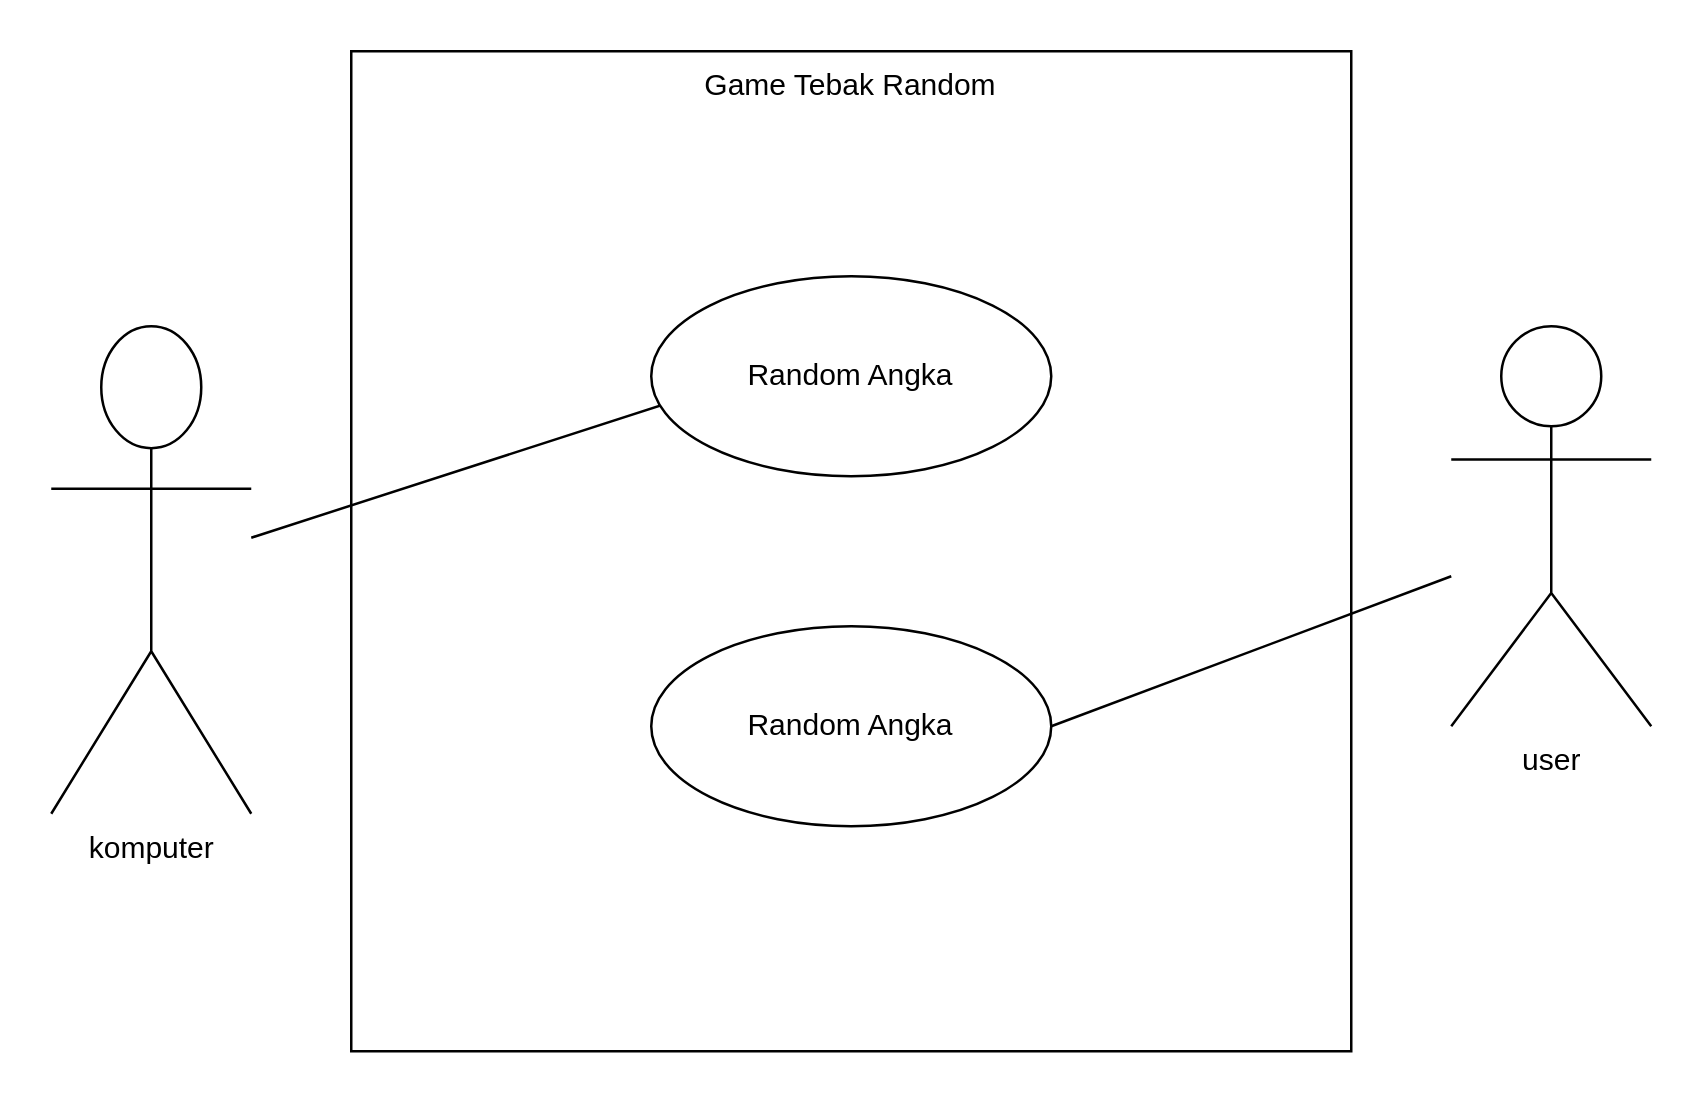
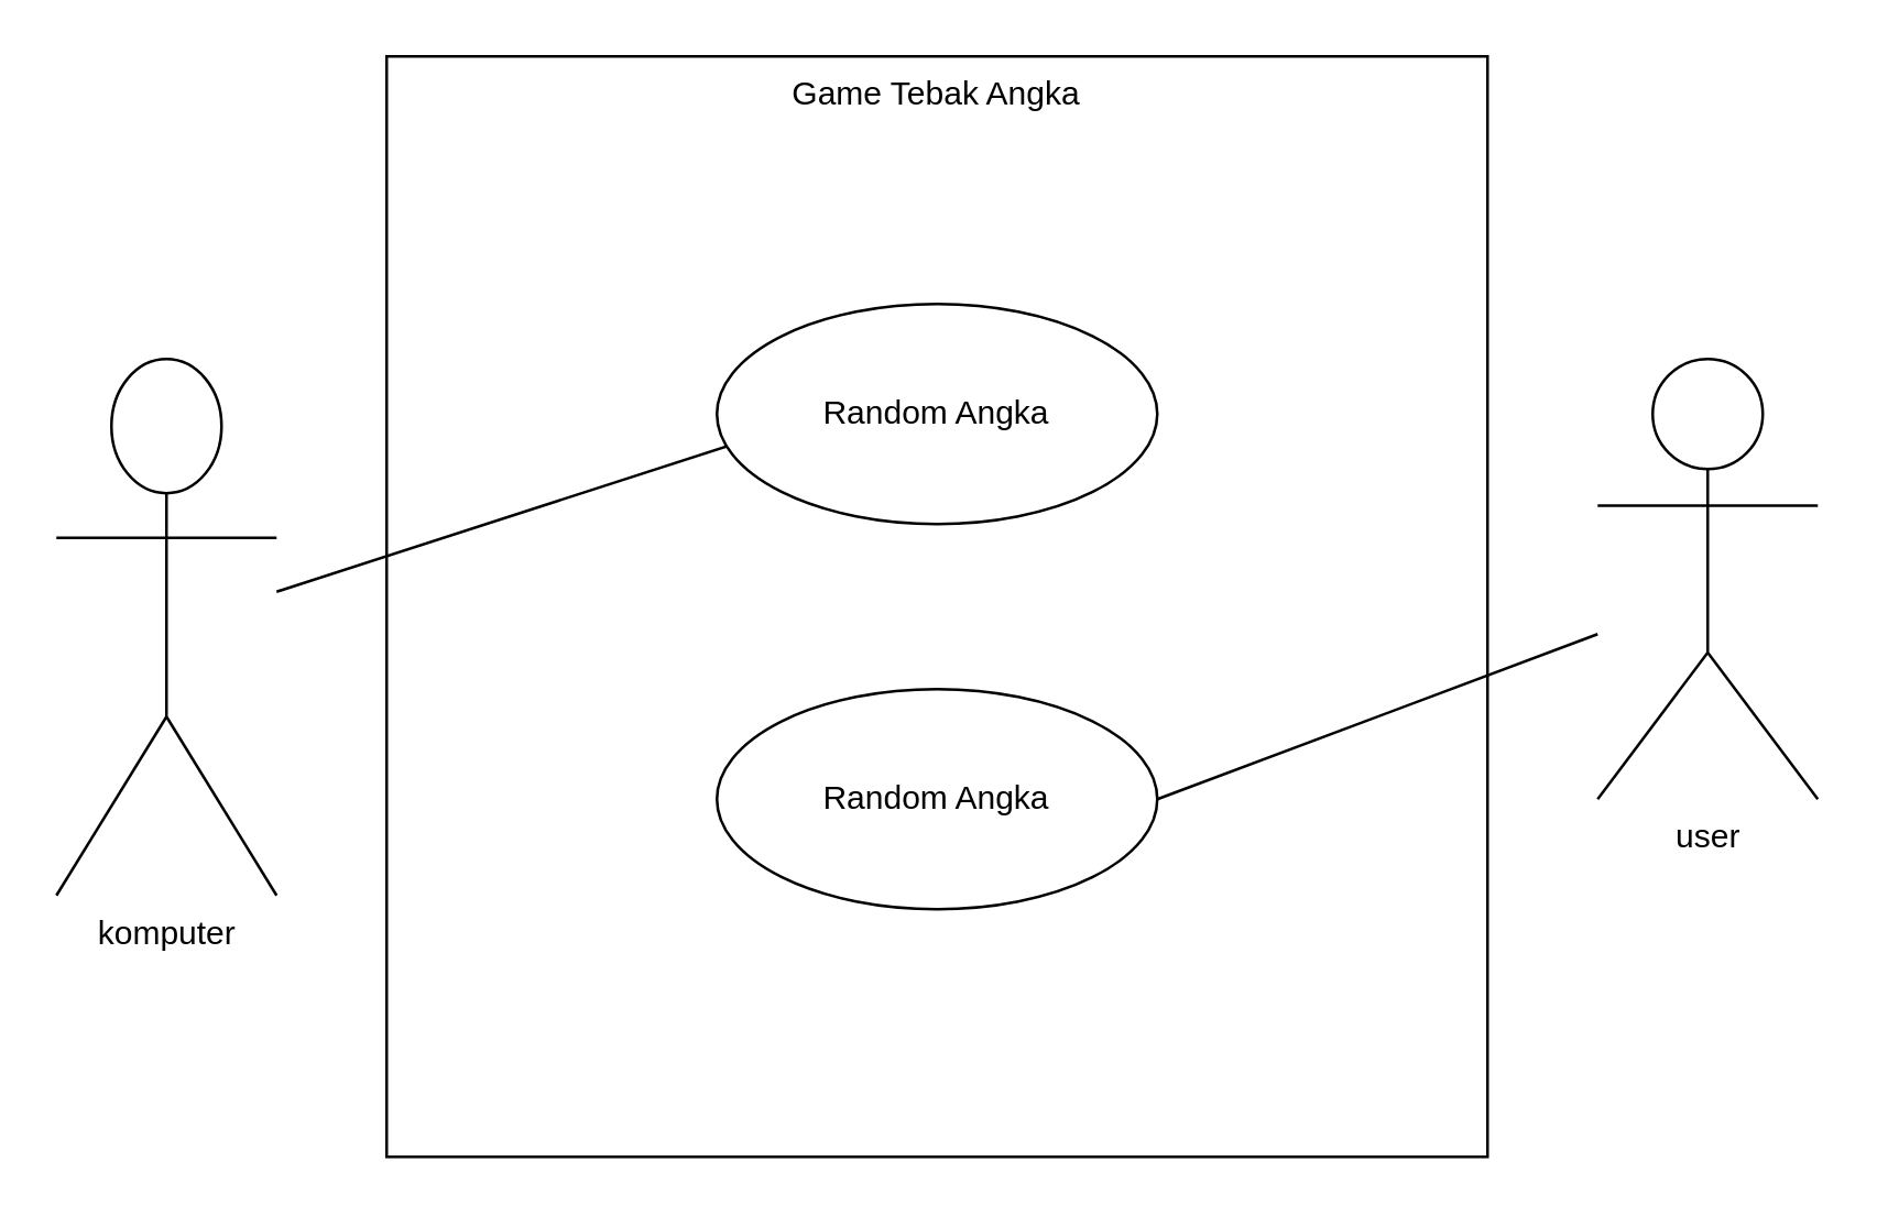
  <mxCell id="0" />
  <mxCell id="1" parent="0" />
  <mxCell id="2" value="&lt;font style=&quot;vertical-align: inherit;&quot;&gt;&lt;font style=&quot;vertical-align: inherit;&quot;&gt;komputer&lt;br&gt;&lt;br&gt;&lt;/font&gt;&lt;/font&gt;" style="shape=umlActor;verticalLabelPosition=bottom;verticalAlign=top;html=1;outlineConnect=0;" vertex="1" parent="1"><mxGeometry x="20" y="130" width="80" height="195" as="geometry" /></mxCell>
- <mxCell id="3" value="&lt;font style=&quot;vertical-align: inherit;&quot;&gt;&lt;font style=&quot;vertical-align: inherit;&quot;&gt;Game Tebak Random&lt;br&gt;&lt;/font&gt;&lt;/font&gt;" style="whiteSpace=wrap;html=1;aspect=fixed;horizontal=1;verticalAlign=top;" vertex="1" parent="1"><mxGeometry x="140" y="20" width="400" height="400" as="geometry" /></mxCell>
+ <mxCell id="3" value="&lt;font style=&quot;vertical-align: inherit;&quot;&gt;&lt;font style=&quot;vertical-align: inherit;&quot;&gt;Game Tebak Angka&lt;br&gt;&lt;/font&gt;&lt;/font&gt;" style="whiteSpace=wrap;html=1;aspect=fixed;horizontal=1;verticalAlign=top;" vertex="1" parent="1"><mxGeometry x="140" y="20" width="400" height="400" as="geometry" /></mxCell>
  <mxCell id="4" value="" style="endArrow=none;html=1;rounded=0;entryX=0;entryY=0.5;entryDx=0;entryDy=0;" edge="1" parent="1" source="2" target="6"><mxGeometry width="50" height="50" relative="1" as="geometry"><mxPoint x="380" y="260" as="sourcePoint" /><mxPoint x="270" y="90" as="targetPoint" /><Array as="points"><mxPoint x="300" y="150" /></Array></mxGeometry></mxCell>
  <mxCell id="5" value="&lt;font style=&quot;vertical-align: inherit;&quot;&gt;&lt;font style=&quot;vertical-align: inherit;&quot;&gt;user&lt;br&gt;&lt;br&gt;&lt;/font&gt;&lt;/font&gt;" style="shape=umlActor;verticalLabelPosition=bottom;verticalAlign=top;html=1;outlineConnect=0;" vertex="1" parent="1"><mxGeometry x="580" y="130" width="80" height="160" as="geometry" /></mxCell>
  <mxCell id="6" value="&lt;font style=&quot;vertical-align: inherit;&quot;&gt;&lt;font style=&quot;vertical-align: inherit;&quot;&gt;Random Angka&lt;/font&gt;&lt;/font&gt;" style="ellipse;whiteSpace=wrap;html=1;" vertex="1" parent="1"><mxGeometry x="260" y="110" width="160" height="80" as="geometry" /></mxCell>
  <mxCell id="7" value="&lt;font style=&quot;vertical-align: inherit;&quot;&gt;&lt;font style=&quot;vertical-align: inherit;&quot;&gt;Random Angka&lt;/font&gt;&lt;/font&gt;" style="ellipse;whiteSpace=wrap;html=1;" vertex="1" parent="1"><mxGeometry x="260" y="250" width="160" height="80" as="geometry" /></mxCell>
  <mxCell id="8" value="" style="endArrow=none;html=1;rounded=0;exitX=1;exitY=0.5;exitDx=0;exitDy=0;" edge="1" parent="1" source="7"><mxGeometry width="50" height="50" relative="1" as="geometry"><mxPoint x="380" y="310" as="sourcePoint" /><mxPoint x="580" y="230" as="targetPoint" /></mxGeometry></mxCell>
